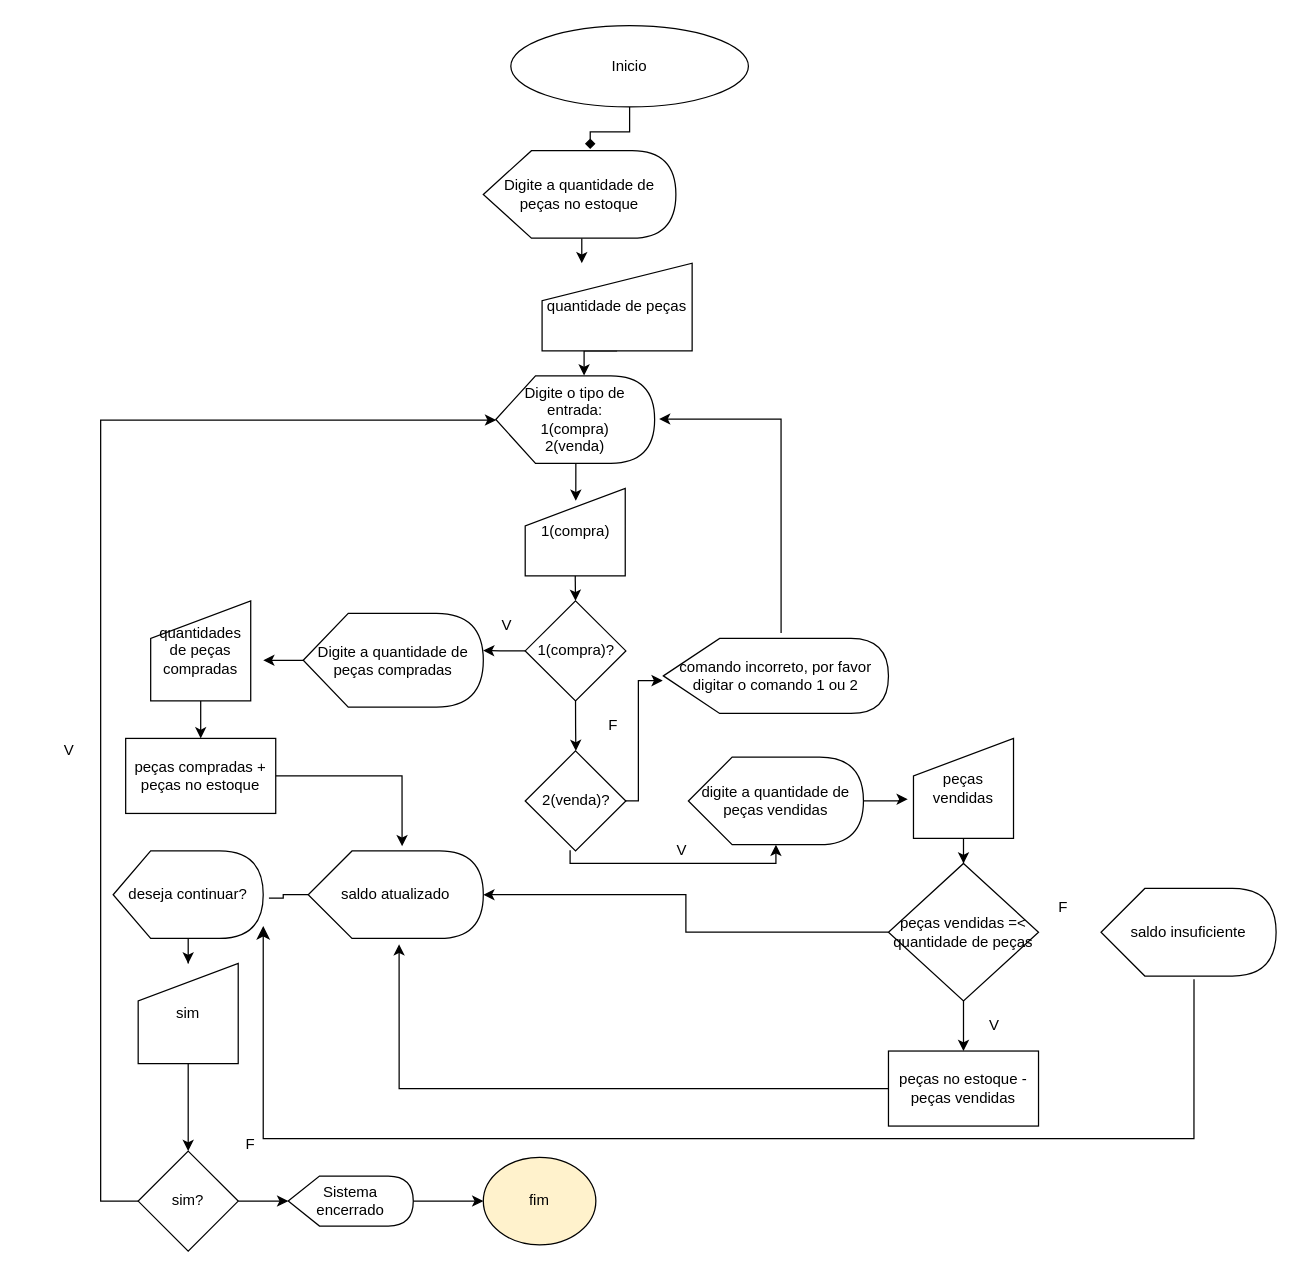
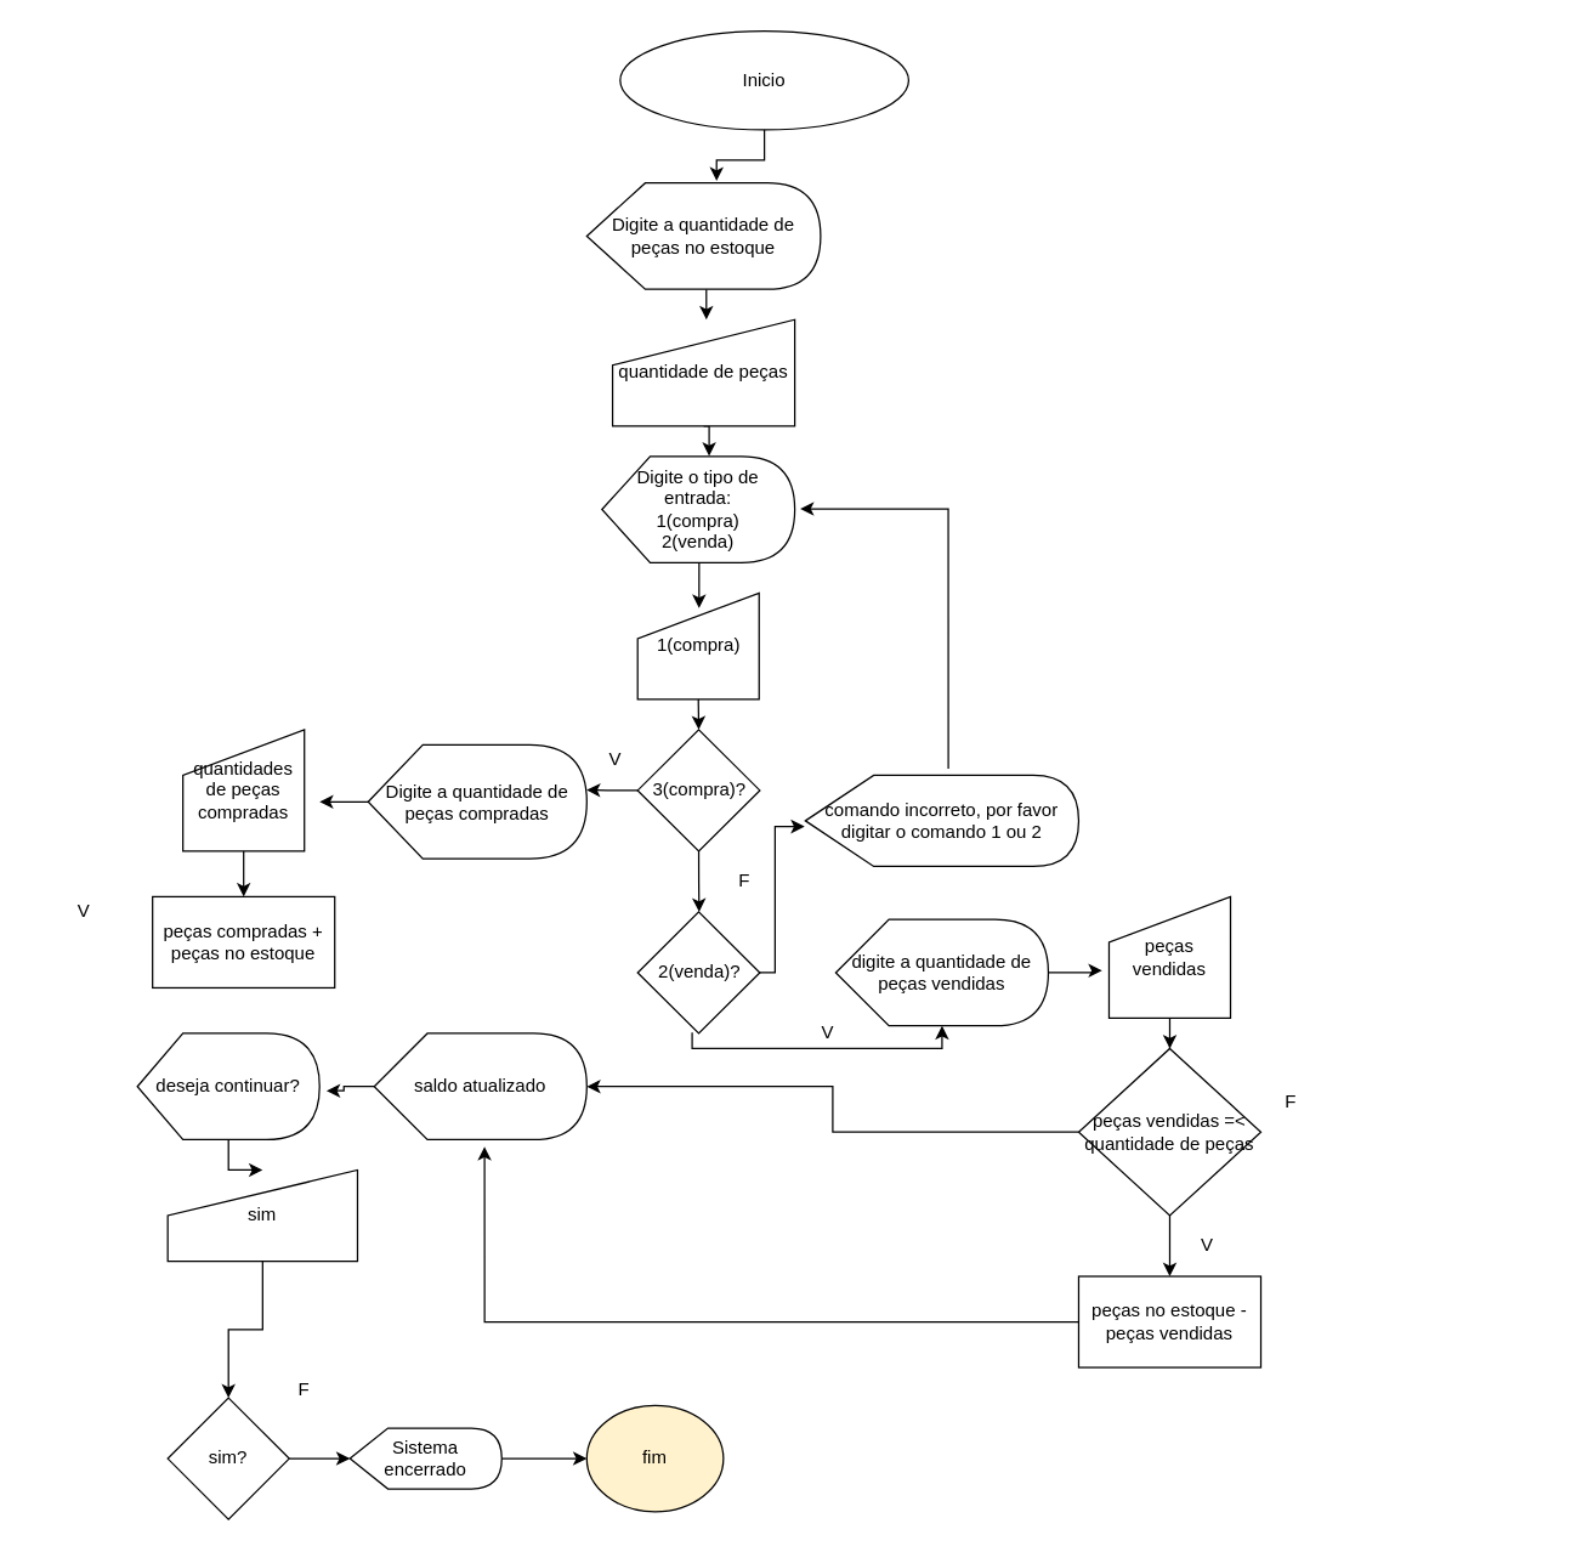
  <mxCell id="0" />
  <mxCell id="1" parent="0" />
- <mxCell id="2" style="edgeStyle=orthogonalEdgeStyle;rounded=0;orthogonalLoop=1;jettySize=auto;html=1;exitX=0.5;exitY=1;exitDx=0;exitDy=0;entryX=0.555;entryY=-0.02;entryDx=0;entryDy=0;entryPerimeter=0;endArrow=diamond;" edge="1" parent="1" source="3" target="5"><mxGeometry relative="1" as="geometry" /></mxCell>
+ <mxCell id="2" style="edgeStyle=orthogonalEdgeStyle;rounded=0;orthogonalLoop=1;jettySize=auto;html=1;exitX=0.5;exitY=1;exitDx=0;exitDy=0;entryX=0.555;entryY=-0.02;entryDx=0;entryDy=0;entryPerimeter=0;" edge="1" parent="1" source="3" target="5"><mxGeometry relative="1" as="geometry" /></mxCell>
  <mxCell id="3" value="Inicio" style="ellipse;whiteSpace=wrap;html=1;" vertex="1" parent="1"><mxGeometry x="408" y="20" width="190" height="65" as="geometry" /></mxCell>
  <mxCell id="4" style="edgeStyle=orthogonalEdgeStyle;rounded=0;orthogonalLoop=1;jettySize=auto;html=1;exitX=0;exitY=0;exitDx=78.75;exitDy=70;exitPerimeter=0;" edge="1" parent="1" source="5" target="9"><mxGeometry relative="1" as="geometry"><Array as="points"><mxPoint x="465" y="230" /><mxPoint x="463" y="230" /></Array></mxGeometry></mxCell>
  <mxCell id="5" value="Digite a quantidade de peças no estoque" style="shape=display;whiteSpace=wrap;html=1;size=0.25;" vertex="1" parent="1"><mxGeometry x="386" y="120" width="154" height="70" as="geometry" /></mxCell>
  <mxCell id="6" style="edgeStyle=orthogonalEdgeStyle;rounded=0;orthogonalLoop=1;jettySize=auto;html=1;exitX=0;exitY=0;exitDx=61.875;exitDy=70;exitPerimeter=0;entryX=0.506;entryY=0.143;entryDx=0;entryDy=0;entryPerimeter=0;" edge="1" parent="1" source="7" target="11"><mxGeometry relative="1" as="geometry" /></mxCell>
  <mxCell id="7" value="Digite o tipo de entrada:&lt;br&gt;1(compra)&lt;br&gt;2(venda)" style="shape=display;whiteSpace=wrap;html=1;" vertex="1" parent="1"><mxGeometry x="396" y="300" width="127" height="70" as="geometry" /></mxCell>
  <mxCell id="8" style="edgeStyle=orthogonalEdgeStyle;rounded=0;orthogonalLoop=1;jettySize=auto;html=1;exitX=0.5;exitY=1;exitDx=0;exitDy=0;entryX=0.556;entryY=-0.003;entryDx=0;entryDy=0;entryPerimeter=0;" edge="1" parent="1" source="9" target="7"><mxGeometry relative="1" as="geometry" /></mxCell>
- <mxCell id="9" value="quantidade de peças" style="shape=manualInput;whiteSpace=wrap;html=1;" vertex="1" parent="1"><mxGeometry x="433" y="210" width="120" height="70" as="geometry" /></mxCell>
+ <mxCell id="9" value="quantidade de peças" style="shape=manualInput;whiteSpace=wrap;html=1;" vertex="1" parent="1"><mxGeometry x="403" y="210" width="120" height="70" as="geometry" /></mxCell>
  <mxCell id="10" style="edgeStyle=orthogonalEdgeStyle;rounded=0;orthogonalLoop=1;jettySize=auto;html=1;exitX=0.5;exitY=1;exitDx=0;exitDy=0;entryX=0.5;entryY=0;entryDx=0;entryDy=0;" edge="1" parent="1" source="11" target="14"><mxGeometry relative="1" as="geometry" /></mxCell>
  <mxCell id="11" value="1(compra)" style="shape=manualInput;whiteSpace=wrap;html=1;" vertex="1" parent="1"><mxGeometry x="419.5" y="390" width="80" height="70" as="geometry" /></mxCell>
  <mxCell id="12" style="edgeStyle=orthogonalEdgeStyle;rounded=0;orthogonalLoop=1;jettySize=auto;html=1;entryX=0.999;entryY=0.395;entryDx=0;entryDy=0;entryPerimeter=0;" edge="1" parent="1" source="14" target="16"><mxGeometry relative="1" as="geometry" /></mxCell>
  <mxCell id="13" style="edgeStyle=orthogonalEdgeStyle;rounded=0;orthogonalLoop=1;jettySize=auto;html=1;exitX=0.5;exitY=1;exitDx=0;exitDy=0;" edge="1" parent="1" source="14"><mxGeometry relative="1" as="geometry"><mxPoint x="460" y="600" as="targetPoint" /></mxGeometry></mxCell>
- <mxCell id="14" value="1(compra)?" style="rhombus;whiteSpace=wrap;html=1;" vertex="1" parent="1"><mxGeometry x="419.5" y="480" width="80.5" height="80" as="geometry" /></mxCell>
+ <mxCell id="14" value="3(compra)?" style="rhombus;whiteSpace=wrap;html=1;" vertex="1" parent="1"><mxGeometry x="419.5" y="480" width="80.5" height="80" as="geometry" /></mxCell>
  <mxCell id="15" style="edgeStyle=orthogonalEdgeStyle;rounded=0;orthogonalLoop=1;jettySize=auto;html=1;exitX=0;exitY=0.5;exitDx=0;exitDy=0;exitPerimeter=0;" edge="1" parent="1" source="16"><mxGeometry relative="1" as="geometry"><mxPoint x="210" y="528" as="targetPoint" /></mxGeometry></mxCell>
  <mxCell id="16" value="Digite a quantidade de peças compradas" style="shape=display;whiteSpace=wrap;html=1;" vertex="1" parent="1"><mxGeometry x="242" y="490" width="144" height="75" as="geometry" /></mxCell>
  <mxCell id="17" style="edgeStyle=orthogonalEdgeStyle;rounded=0;orthogonalLoop=1;jettySize=auto;html=1;exitX=0.5;exitY=1;exitDx=0;exitDy=0;" edge="1" parent="1" source="18" target="20"><mxGeometry relative="1" as="geometry" /></mxCell>
  <mxCell id="18" value="quantidades de peças compradas" style="shape=manualInput;whiteSpace=wrap;html=1;" vertex="1" parent="1"><mxGeometry x="120" y="480" width="80" height="80" as="geometry" /></mxCell>
- <mxCell id="19" style="edgeStyle=orthogonalEdgeStyle;rounded=0;orthogonalLoop=1;jettySize=auto;html=1;entryX=0.536;entryY=-0.054;entryDx=0;entryDy=0;entryPerimeter=0;" edge="1" parent="1" source="20" target="37"><mxGeometry relative="1" as="geometry" /></mxCell>
  <mxCell id="20" value="peças compradas + peças no estoque" style="whiteSpace=wrap;html=1;" vertex="1" parent="1"><mxGeometry x="100" y="590" width="120" height="60" as="geometry" /></mxCell>
  <mxCell id="21" value="V" style="text;strokeColor=none;align=center;fillColor=none;html=1;verticalAlign=middle;whiteSpace=wrap;rounded=0;" vertex="1" parent="1"><mxGeometry x="370" y="480" width="70" height="40" as="geometry" /></mxCell>
  <mxCell id="22" style="edgeStyle=orthogonalEdgeStyle;rounded=0;orthogonalLoop=1;jettySize=auto;html=1;exitX=0.446;exitY=0.993;exitDx=0;exitDy=0;exitPerimeter=0;" edge="1" parent="1" source="24" target="26"><mxGeometry relative="1" as="geometry"><Array as="points"><mxPoint x="455" y="690" /><mxPoint x="620" y="690" /></Array></mxGeometry></mxCell>
  <mxCell id="23" value="" style="edgeStyle=orthogonalEdgeStyle;rounded=0;orthogonalLoop=1;jettySize=auto;html=1;entryX=-0.003;entryY=0.563;entryDx=0;entryDy=0;entryPerimeter=0;" edge="1" parent="1" source="24" target="51"><mxGeometry relative="1" as="geometry"><Array as="points"><mxPoint x="510" y="640" /><mxPoint x="510" y="544" /></Array></mxGeometry></mxCell>
  <mxCell id="24" value="2(venda)?" style="rhombus;whiteSpace=wrap;html=1;" vertex="1" parent="1"><mxGeometry x="419.5" y="600" width="80.5" height="80" as="geometry" /></mxCell>
  <mxCell id="25" style="edgeStyle=orthogonalEdgeStyle;rounded=0;orthogonalLoop=1;jettySize=auto;html=1;exitX=1;exitY=0.5;exitDx=0;exitDy=0;exitPerimeter=0;entryX=-0.057;entryY=0.607;entryDx=0;entryDy=0;entryPerimeter=0;" edge="1" parent="1" source="26" target="28"><mxGeometry relative="1" as="geometry"><Array as="points"><mxPoint x="720" y="640" /><mxPoint x="720" y="639" /></Array></mxGeometry></mxCell>
  <mxCell id="26" value="digite a quantidade de peças vendidas" style="shape=display;whiteSpace=wrap;html=1;" vertex="1" parent="1"><mxGeometry x="550" y="605" width="140" height="70" as="geometry" /></mxCell>
  <mxCell id="27" value="" style="edgeStyle=orthogonalEdgeStyle;rounded=0;orthogonalLoop=1;jettySize=auto;html=1;" edge="1" parent="1" source="28" target="31"><mxGeometry relative="1" as="geometry" /></mxCell>
  <mxCell id="28" value="peças vendidas" style="shape=manualInput;whiteSpace=wrap;html=1;direction=east;" vertex="1" parent="1"><mxGeometry x="730" y="590" width="80" height="80" as="geometry" /></mxCell>
  <mxCell id="29" value="" style="edgeStyle=orthogonalEdgeStyle;rounded=0;orthogonalLoop=1;jettySize=auto;html=1;" edge="1" parent="1" source="31" target="33"><mxGeometry relative="1" as="geometry" /></mxCell>
  <mxCell id="30" value="" style="edgeStyle=orthogonalEdgeStyle;rounded=0;orthogonalLoop=1;jettySize=auto;html=1;" edge="1" parent="1" source="31" target="37"><mxGeometry relative="1" as="geometry" /></mxCell>
  <mxCell id="31" value="peças vendidas =&amp;lt; quantidade de peças" style="rhombus;whiteSpace=wrap;html=1;" vertex="1" parent="1"><mxGeometry x="710" y="690" width="120" height="110" as="geometry" /></mxCell>
  <mxCell id="32" style="edgeStyle=orthogonalEdgeStyle;rounded=0;orthogonalLoop=1;jettySize=auto;html=1;entryX=0.519;entryY=1.066;entryDx=0;entryDy=0;entryPerimeter=0;" edge="1" parent="1" source="33" target="37"><mxGeometry relative="1" as="geometry"><mxPoint x="390" y="810" as="targetPoint" /></mxGeometry></mxCell>
  <mxCell id="33" value="peças no estoque - peças vendidas" style="whiteSpace=wrap;html=1;" vertex="1" parent="1"><mxGeometry x="710" y="840" width="120" height="60" as="geometry" /></mxCell>
  <mxCell id="34" value="F" style="text;strokeColor=none;align=center;fillColor=none;html=1;verticalAlign=middle;whiteSpace=wrap;rounded=0;" vertex="1" parent="1"><mxGeometry x="460" y="565" width="60" height="30" as="geometry" /></mxCell>
  <mxCell id="35" value="V" style="text;strokeColor=none;align=center;fillColor=none;html=1;verticalAlign=middle;whiteSpace=wrap;rounded=0;" vertex="1" parent="1"><mxGeometry x="760" y="800" width="70" height="40" as="geometry" /></mxCell>
- <mxCell id="36" style="edgeStyle=orthogonalEdgeStyle;rounded=0;orthogonalLoop=1;jettySize=auto;html=1;entryX=1.038;entryY=0.54;entryDx=0;entryDy=0;entryPerimeter=0;endArrow=none;" edge="1" parent="1" source="37" target="41"><mxGeometry relative="1" as="geometry"><mxPoint x="220" y="715" as="targetPoint" /></mxGeometry></mxCell>
+ <mxCell id="36" style="edgeStyle=orthogonalEdgeStyle;rounded=0;orthogonalLoop=1;jettySize=auto;html=1;entryX=1.038;entryY=0.54;entryDx=0;entryDy=0;entryPerimeter=0;" edge="1" parent="1" source="37" target="41"><mxGeometry relative="1" as="geometry"><mxPoint x="220" y="715" as="targetPoint" /></mxGeometry></mxCell>
  <mxCell id="37" value="saldo atualizado" style="shape=display;whiteSpace=wrap;html=1;" vertex="1" parent="1"><mxGeometry x="246" y="680" width="140" height="70" as="geometry" /></mxCell>
- <mxCell id="38" value="saldo insuficiente" style="shape=display;whiteSpace=wrap;html=1;" vertex="1" parent="1"><mxGeometry x="880" y="710" width="140" height="70" as="geometry" /></mxCell>
  <mxCell id="39" value="F" style="text;strokeColor=none;align=center;fillColor=none;html=1;verticalAlign=middle;whiteSpace=wrap;rounded=0;" vertex="1" parent="1"><mxGeometry x="820" y="710" width="60" height="30" as="geometry" /></mxCell>
  <mxCell id="40" value="" style="edgeStyle=orthogonalEdgeStyle;rounded=0;orthogonalLoop=1;jettySize=auto;html=1;" edge="1" parent="1" source="41" target="43"><mxGeometry relative="1" as="geometry" /></mxCell>
  <mxCell id="41" value="deseja continuar?" style="shape=display;whiteSpace=wrap;html=1;" vertex="1" parent="1"><mxGeometry x="90" y="680" width="120" height="70" as="geometry" /></mxCell>
  <mxCell id="42" value="" style="edgeStyle=orthogonalEdgeStyle;rounded=0;orthogonalLoop=1;jettySize=auto;html=1;" edge="1" parent="1" source="43" target="46"><mxGeometry relative="1" as="geometry" /></mxCell>
- <mxCell id="43" value="sim" style="shape=manualInput;whiteSpace=wrap;html=1;" vertex="1" parent="1"><mxGeometry x="110" y="770" width="80" height="80" as="geometry" /></mxCell>
- <mxCell id="44" style="edgeStyle=orthogonalEdgeStyle;rounded=0;orthogonalLoop=1;jettySize=auto;html=1;entryX=0.002;entryY=0.506;entryDx=0;entryDy=0;entryPerimeter=0;" edge="1" parent="1" source="46" target="7"><mxGeometry relative="1" as="geometry"><Array as="points"><mxPoint x="80" y="960" /><mxPoint x="80" y="335" /></Array></mxGeometry></mxCell>
+ <mxCell id="43" value="sim" style="shape=manualInput;whiteSpace=wrap;html=1;" vertex="1" parent="1"><mxGeometry x="110" y="770" width="125" height="60" as="geometry" /></mxCell>
  <mxCell id="45" value="" style="edgeStyle=orthogonalEdgeStyle;rounded=0;orthogonalLoop=1;jettySize=auto;html=1;" edge="1" parent="1" source="46" target="48"><mxGeometry relative="1" as="geometry" /></mxCell>
  <mxCell id="46" value="sim?" style="rhombus;whiteSpace=wrap;html=1;" vertex="1" parent="1"><mxGeometry x="110" y="920" width="80" height="80" as="geometry" /></mxCell>
  <mxCell id="47" value="" style="edgeStyle=orthogonalEdgeStyle;rounded=0;orthogonalLoop=1;jettySize=auto;html=1;" edge="1" parent="1" source="48" target="49"><mxGeometry relative="1" as="geometry" /></mxCell>
  <mxCell id="48" value="Sistema encerrado" style="shape=display;whiteSpace=wrap;html=1;" vertex="1" parent="1"><mxGeometry x="230" y="940" width="100" height="40" as="geometry" /></mxCell>
  <mxCell id="49" value="fim" style="ellipse;whiteSpace=wrap;html=1;fillColor=#fff2cc;" vertex="1" parent="1"><mxGeometry x="386" y="925" width="90" height="70" as="geometry" /></mxCell>
  <mxCell id="50" style="edgeStyle=orthogonalEdgeStyle;rounded=0;orthogonalLoop=1;jettySize=auto;html=1;entryX=1.028;entryY=0.494;entryDx=0;entryDy=0;entryPerimeter=0;exitX=0.523;exitY=-0.07;exitDx=0;exitDy=0;exitPerimeter=0;" edge="1" parent="1" source="51" target="7"><mxGeometry relative="1" as="geometry"><Array as="points"><mxPoint x="624" y="335" /></Array></mxGeometry></mxCell>
  <mxCell id="51" value="comando incorreto, por favor digitar o comando 1 ou 2" style="shape=display;whiteSpace=wrap;html=1;" vertex="1" parent="1"><mxGeometry x="530" y="510" width="180" height="60" as="geometry" /></mxCell>
  <mxCell id="52" value="V" style="text;strokeColor=none;align=center;fillColor=none;html=1;verticalAlign=middle;whiteSpace=wrap;rounded=0;" vertex="1" parent="1"><mxGeometry x="510" y="660" width="70" height="40" as="geometry" /></mxCell>
  <mxCell id="53" value="V" style="text;strokeColor=none;align=center;fillColor=none;html=1;verticalAlign=middle;whiteSpace=wrap;rounded=0;" vertex="1" parent="1"><mxGeometry x="20" y="580" width="70" height="40" as="geometry" /></mxCell>
  <mxCell id="54" value="F" style="text;strokeColor=none;align=center;fillColor=none;html=1;verticalAlign=middle;whiteSpace=wrap;rounded=0;" vertex="1" parent="1"><mxGeometry x="170" y="900" width="60" height="30" as="geometry" /></mxCell>
- <mxCell id="55" value="" style="edgeStyle=segmentEdgeStyle;endArrow=classic;html=1;curved=0;rounded=0;endSize=8;startSize=8;sourcePerimeterSpacing=0;targetPerimeterSpacing=0;exitX=0.531;exitY=1.037;exitDx=0;exitDy=0;exitPerimeter=0;entryX=1;entryY=0.857;entryDx=0;entryDy=0;entryPerimeter=0;" edge="1" parent="1" source="38" target="41"><mxGeometry width="100" relative="1" as="geometry"><mxPoint x="930" y="860" as="sourcePoint" /><mxPoint x="1030" y="900" as="targetPoint" /><Array as="points"><mxPoint x="954" y="910" /><mxPoint x="210" y="910" /></Array></mxGeometry></mxCell>
